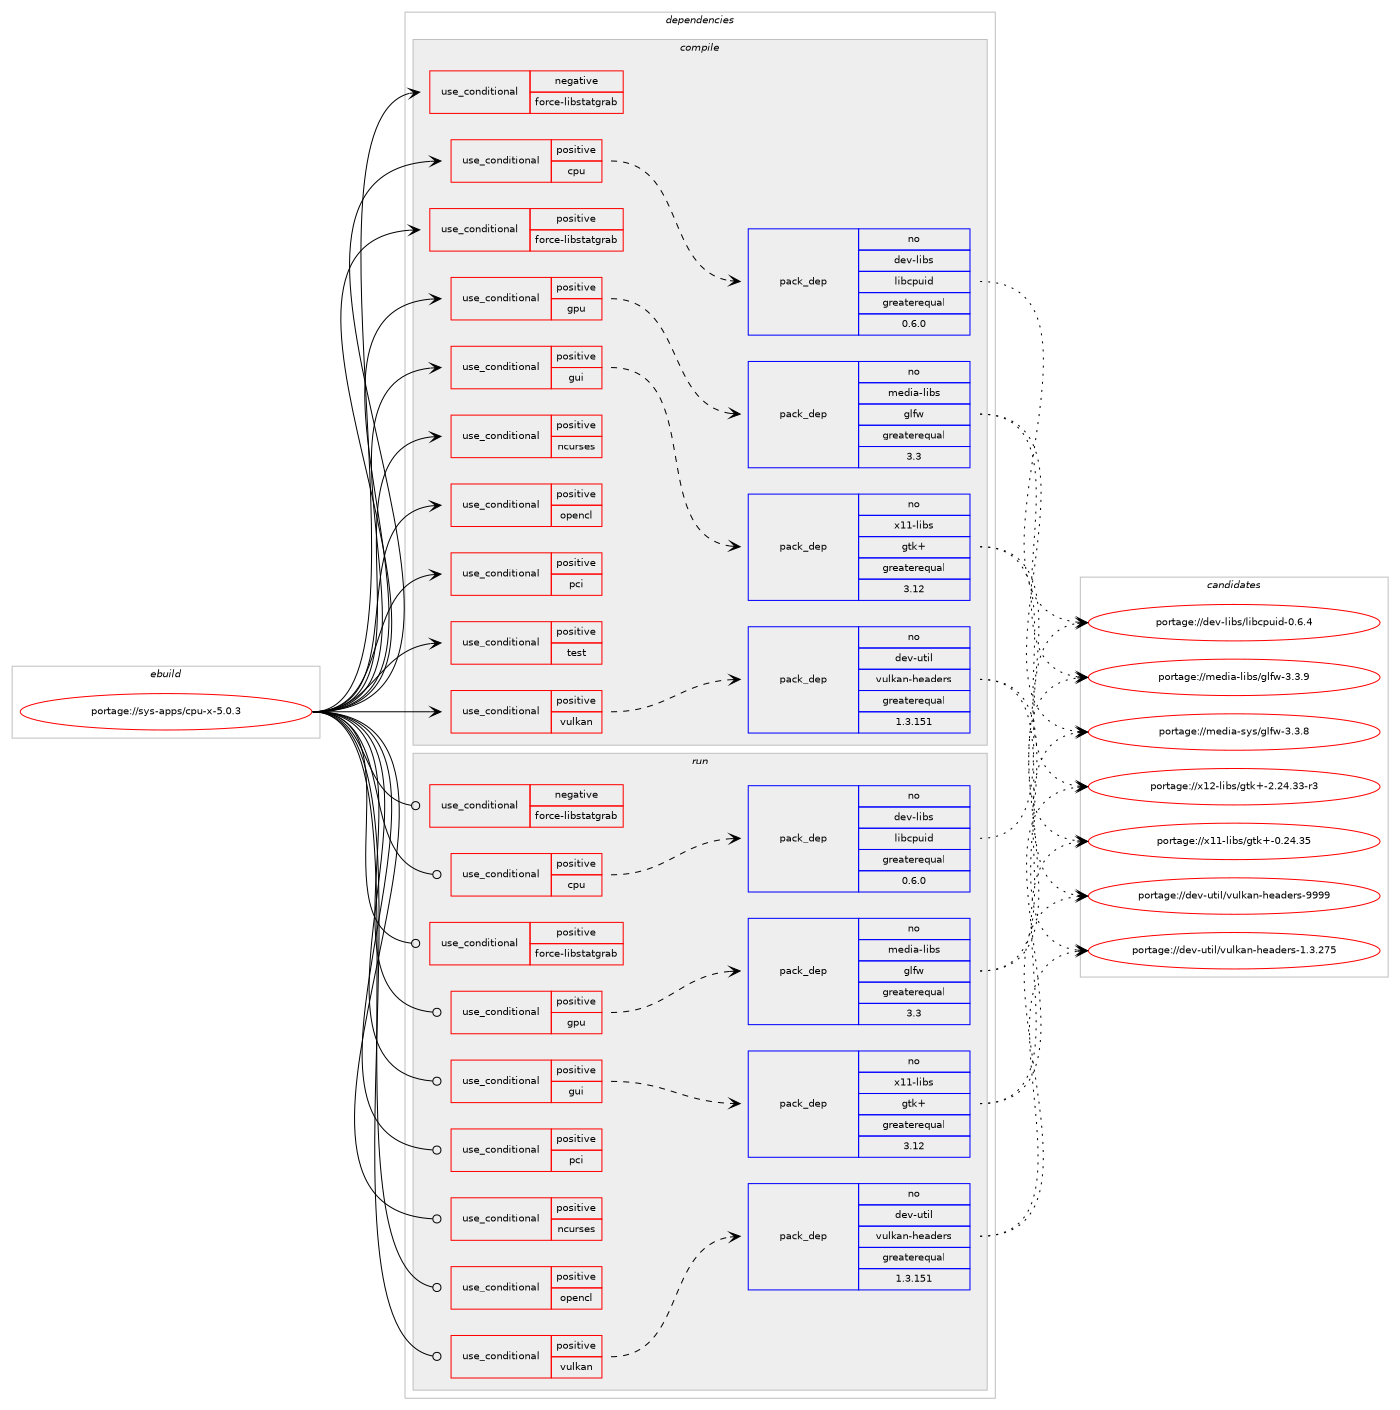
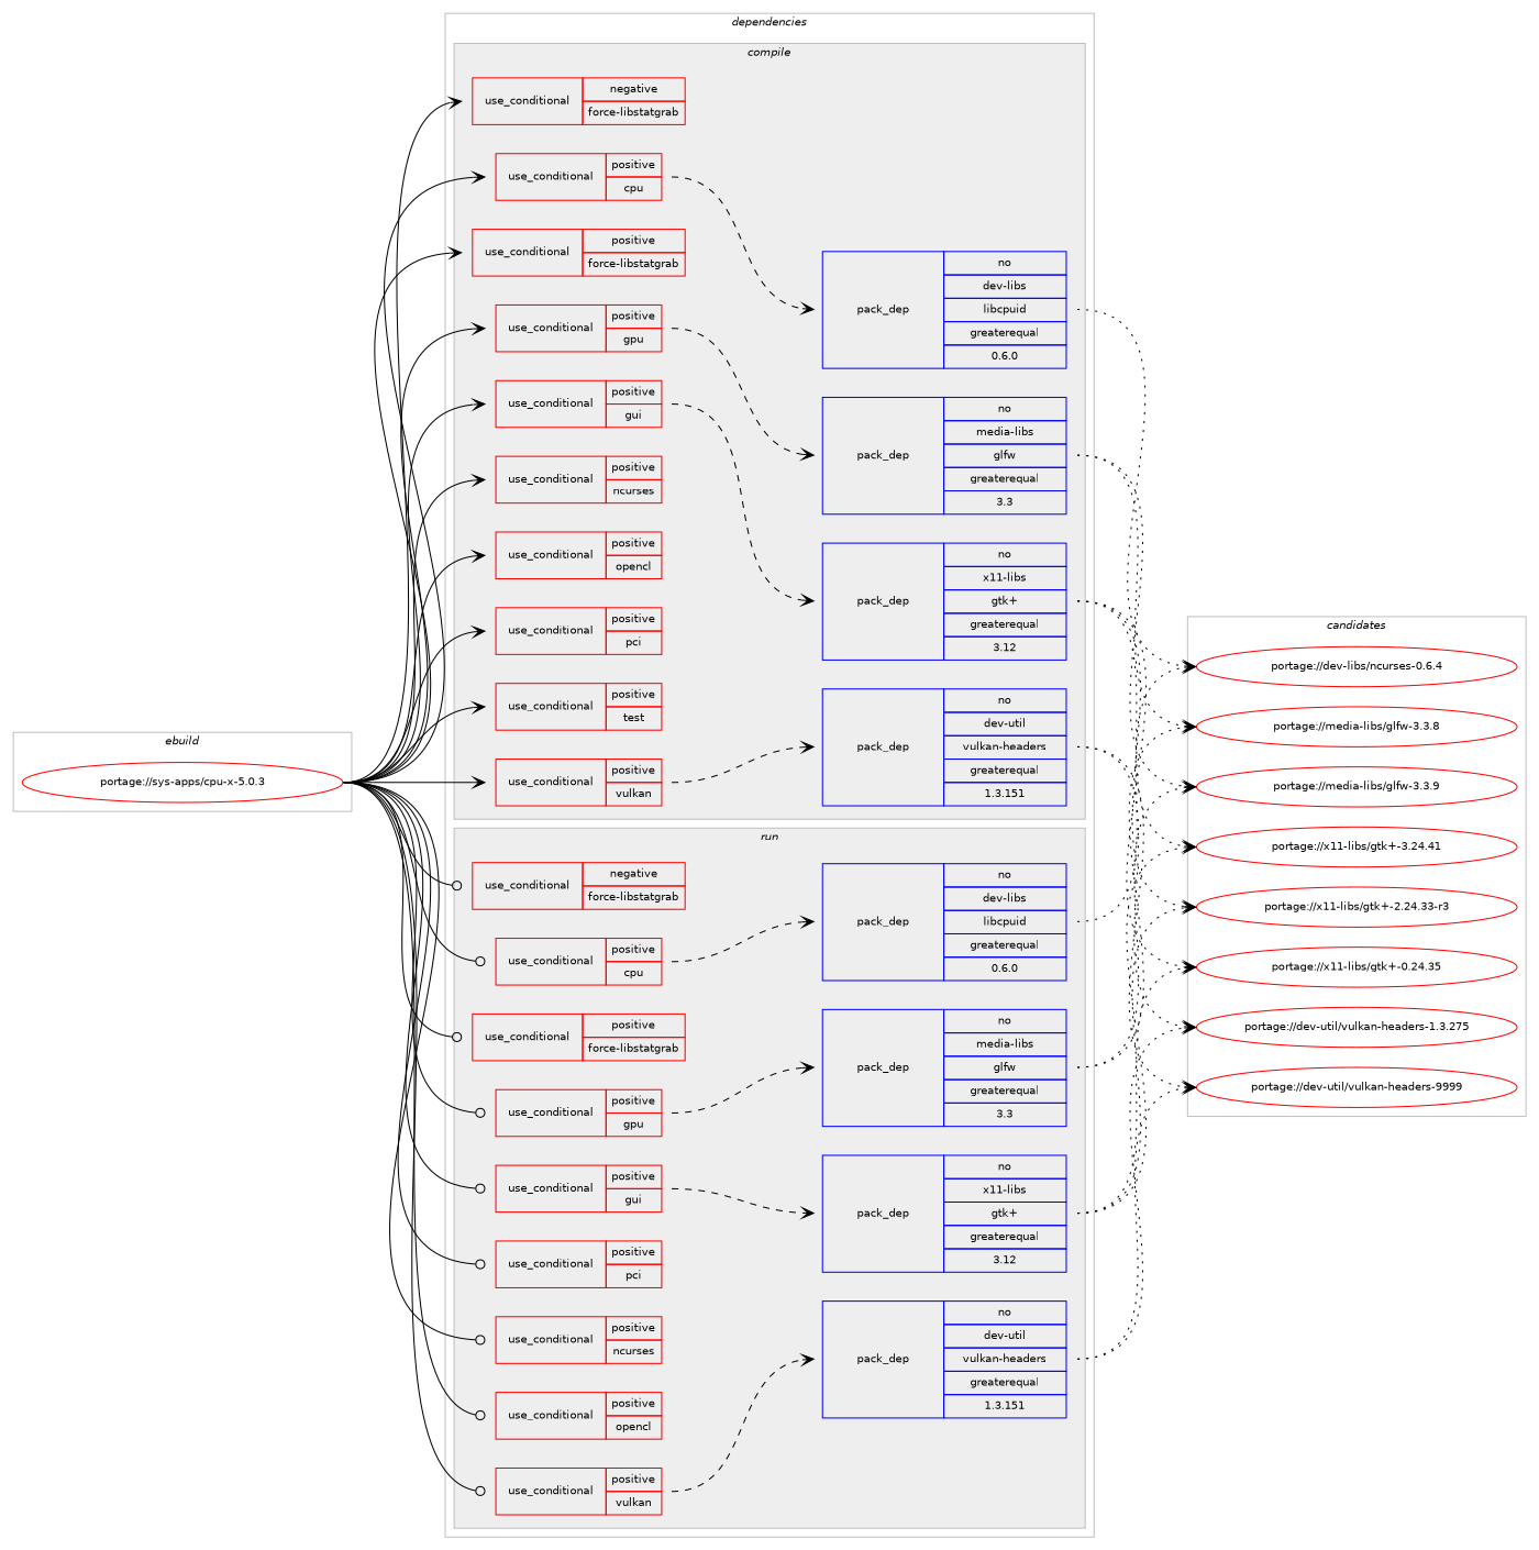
  digraph {
    compound=true
    concentrate=true
    fontname=Helvetica
    fontsize=10
    newrank=true
    rankdir=LR
    ranksep=1.5
    node [color=red fontname=Helvetica fontsize=10 shape=none]
    edge [arrowhead=vee headport=w style=solid tailport=e weight=20]
    n1 [label="portage://sys-apps/cpu-x-5.0.3" width=4 shape=""]
    n2 [label=<<TABLE BORDER="0" CELLBORDER="1" CELLSPACING="0" CELLPADDING="4"><TR><TD ROWSPAN="3" CELLPADDING="10">use_conditional</TD></TR><TR><TD>negative</TD></TR><TR><TD>force-libstatgrab</TD></TR></TABLE>>]
    n3 [color=blue label=<<TABLE BORDER="0" CELLBORDER="1" CELLSPACING="0" CELLPADDING="4" WIDTH="220"><TR><TD ROWSPAN="6" CELLPADDING="30">pack_dep</TD></TR><TR><TD WIDTH="110">no</TD></TR><TR><TD>dev-libs</TD></TR><TR><TD>libcpuid</TD></TR><TR><TD>greaterequal</TD></TR><TR><TD>0.6.0</TD></TR></TABLE>>]
    n4 [label=<<TABLE BORDER="0" CELLBORDER="1" CELLSPACING="0" CELLPADDING="4"><TR><TD ROWSPAN="3" CELLPADDING="10">use_conditional</TD></TR><TR><TD>positive</TD></TR><TR><TD>cpu</TD></TR></TABLE>>]
    n5 [label=<<TABLE BORDER="0" CELLBORDER="1" CELLSPACING="0" CELLPADDING="4"><TR><TD ROWSPAN="3" CELLPADDING="10">use_conditional</TD></TR><TR><TD>positive</TD></TR><TR><TD>force-libstatgrab</TD></TR></TABLE>>]
    n6 [color=blue label=<<TABLE BORDER="0" CELLBORDER="1" CELLSPACING="0" CELLPADDING="4" WIDTH="220"><TR><TD ROWSPAN="6" CELLPADDING="30">pack_dep</TD></TR><TR><TD WIDTH="110">no</TD></TR><TR><TD>media-libs</TD></TR><TR><TD>glfw</TD></TR><TR><TD>greaterequal</TD></TR><TR><TD>3.3</TD></TR></TABLE>>]
    n7 [label=<<TABLE BORDER="0" CELLBORDER="1" CELLSPACING="0" CELLPADDING="4"><TR><TD ROWSPAN="3" CELLPADDING="10">use_conditional</TD></TR><TR><TD>positive</TD></TR><TR><TD>gpu</TD></TR></TABLE>>]
    n8 [color=blue label=<<TABLE BORDER="0" CELLBORDER="1" CELLSPACING="0" CELLPADDING="4" WIDTH="220"><TR><TD ROWSPAN="6" CELLPADDING="30">pack_dep</TD></TR><TR><TD WIDTH="110">no</TD></TR><TR><TD>x11-libs</TD></TR><TR><TD>gtk+</TD></TR><TR><TD>greaterequal</TD></TR><TR><TD>3.12</TD></TR></TABLE>>]
    n9 [label=<<TABLE BORDER="0" CELLBORDER="1" CELLSPACING="0" CELLPADDING="4"><TR><TD ROWSPAN="3" CELLPADDING="10">use_conditional</TD></TR><TR><TD>positive</TD></TR><TR><TD>gui</TD></TR></TABLE>>]
    n10 [label=<<TABLE BORDER="0" CELLBORDER="1" CELLSPACING="0" CELLPADDING="4"><TR><TD ROWSPAN="3" CELLPADDING="10">use_conditional</TD></TR><TR><TD>positive</TD></TR><TR><TD>ncurses</TD></TR></TABLE>>]
    n11 [label=<<TABLE BORDER="0" CELLBORDER="1" CELLSPACING="0" CELLPADDING="4"><TR><TD ROWSPAN="3" CELLPADDING="10">use_conditional</TD></TR><TR><TD>positive</TD></TR><TR><TD>opencl</TD></TR></TABLE>>]
    n12 [label=<<TABLE BORDER="0" CELLBORDER="1" CELLSPACING="0" CELLPADDING="4"><TR><TD ROWSPAN="3" CELLPADDING="10">use_conditional</TD></TR><TR><TD>positive</TD></TR><TR><TD>pci</TD></TR></TABLE>>]
    n13 [label=<<TABLE BORDER="0" CELLBORDER="1" CELLSPACING="0" CELLPADDING="4"><TR><TD ROWSPAN="3" CELLPADDING="10">use_conditional</TD></TR><TR><TD>positive</TD></TR><TR><TD>test</TD></TR></TABLE>>]
    n14 [color=blue label=<<TABLE BORDER="0" CELLBORDER="1" CELLSPACING="0" CELLPADDING="4" WIDTH="220"><TR><TD ROWSPAN="6" CELLPADDING="30">pack_dep</TD></TR><TR><TD WIDTH="110">no</TD></TR><TR><TD>dev-util</TD></TR><TR><TD>vulkan-headers</TD></TR><TR><TD>greaterequal</TD></TR><TR><TD>1.3.151</TD></TR></TABLE>>]
    n15 [label=<<TABLE BORDER="0" CELLBORDER="1" CELLSPACING="0" CELLPADDING="4"><TR><TD ROWSPAN="3" CELLPADDING="10">use_conditional</TD></TR><TR><TD>positive</TD></TR><TR><TD>vulkan</TD></TR></TABLE>>]
    n16 [label=<<TABLE BORDER="0" CELLBORDER="1" CELLSPACING="0" CELLPADDING="4"><TR><TD ROWSPAN="3" CELLPADDING="10">use_conditional</TD></TR><TR><TD>negative</TD></TR><TR><TD>force-libstatgrab</TD></TR></TABLE>>]
    n17 [color=blue label=<<TABLE BORDER="0" CELLBORDER="1" CELLSPACING="0" CELLPADDING="4" WIDTH="220"><TR><TD ROWSPAN="6" CELLPADDING="30">pack_dep</TD></TR><TR><TD WIDTH="110">no</TD></TR><TR><TD>dev-libs</TD></TR><TR><TD>libcpuid</TD></TR><TR><TD>greaterequal</TD></TR><TR><TD>0.6.0</TD></TR></TABLE>>]
    n18 [label=<<TABLE BORDER="0" CELLBORDER="1" CELLSPACING="0" CELLPADDING="4"><TR><TD ROWSPAN="3" CELLPADDING="10">use_conditional</TD></TR><TR><TD>positive</TD></TR><TR><TD>cpu</TD></TR></TABLE>>]
    n19 [label=<<TABLE BORDER="0" CELLBORDER="1" CELLSPACING="0" CELLPADDING="4"><TR><TD ROWSPAN="3" CELLPADDING="10">use_conditional</TD></TR><TR><TD>positive</TD></TR><TR><TD>force-libstatgrab</TD></TR></TABLE>>]
    n20 [color=blue label=<<TABLE BORDER="0" CELLBORDER="1" CELLSPACING="0" CELLPADDING="4" WIDTH="220"><TR><TD ROWSPAN="6" CELLPADDING="30">pack_dep</TD></TR><TR><TD WIDTH="110">no</TD></TR><TR><TD>media-libs</TD></TR><TR><TD>glfw</TD></TR><TR><TD>greaterequal</TD></TR><TR><TD>3.3</TD></TR></TABLE>>]
    n21 [label=<<TABLE BORDER="0" CELLBORDER="1" CELLSPACING="0" CELLPADDING="4"><TR><TD ROWSPAN="3" CELLPADDING="10">use_conditional</TD></TR><TR><TD>positive</TD></TR><TR><TD>gpu</TD></TR></TABLE>>]
    n22 [color=blue label=<<TABLE BORDER="0" CELLBORDER="1" CELLSPACING="0" CELLPADDING="4" WIDTH="220"><TR><TD ROWSPAN="6" CELLPADDING="30">pack_dep</TD></TR><TR><TD WIDTH="110">no</TD></TR><TR><TD>x11-libs</TD></TR><TR><TD>gtk+</TD></TR><TR><TD>greaterequal</TD></TR><TR><TD>3.12</TD></TR></TABLE>>]
    n23 [label=<<TABLE BORDER="0" CELLBORDER="1" CELLSPACING="0" CELLPADDING="4"><TR><TD ROWSPAN="3" CELLPADDING="10">use_conditional</TD></TR><TR><TD>positive</TD></TR><TR><TD>gui</TD></TR></TABLE>>]
    n24 [label=<<TABLE BORDER="0" CELLBORDER="1" CELLSPACING="0" CELLPADDING="4"><TR><TD ROWSPAN="3" CELLPADDING="10">use_conditional</TD></TR><TR><TD>positive</TD></TR><TR><TD>pci</TD></TR></TABLE>>]
    n25 [label=<<TABLE BORDER="0" CELLBORDER="1" CELLSPACING="0" CELLPADDING="4"><TR><TD ROWSPAN="3" CELLPADDING="10">use_conditional</TD></TR><TR><TD>positive</TD></TR><TR><TD>ncurses</TD></TR></TABLE>>]
    n26 [label=<<TABLE BORDER="0" CELLBORDER="1" CELLSPACING="0" CELLPADDING="4"><TR><TD ROWSPAN="3" CELLPADDING="10">use_conditional</TD></TR><TR><TD>positive</TD></TR><TR><TD>opencl</TD></TR></TABLE>>]
    n27 [color=blue label=<<TABLE BORDER="0" CELLBORDER="1" CELLSPACING="0" CELLPADDING="4" WIDTH="220"><TR><TD ROWSPAN="6" CELLPADDING="30">pack_dep</TD></TR><TR><TD WIDTH="110">no</TD></TR><TR><TD>dev-util</TD></TR><TR><TD>vulkan-headers</TD></TR><TR><TD>greaterequal</TD></TR><TR><TD>1.3.151</TD></TR></TABLE>>]
    n28 [label=<<TABLE BORDER="0" CELLBORDER="1" CELLSPACING="0" CELLPADDING="4"><TR><TD ROWSPAN="3" CELLPADDING="10">use_conditional</TD></TR><TR><TD>positive</TD></TR><TR><TD>vulkan</TD></TR></TABLE>>]
-   n29 [label="portage://x12-libs/gtk+-2.24.33-r3" width=4 shape=""]
+   n29 [label="portage://x11-libs/gtk+-2.24.33-r3" width=4 shape=""]
    n30 [label="portage://x11-libs/gtk+-0.24.35" width=4 shape=""]
-   n32 [label="portage://dev-libs/libcpuid-0.6.4" width=4 shape=""]
-   n33 [label="portage://media-sys/glfw-3.3.8" width=4 shape=""]
+   n31 [label="portage://x11-libs/gtk+-3.24.41" width=4 shape=""]
+   n32 [label="portage://dev-libs/ncurses-0.6.4" width=4 shape=""]
+   n33 [label="portage://media-libs/glfw-3.3.8" width=4 shape=""]
    n34 [label="portage://media-libs/glfw-3.3.9" width=4 shape=""]
    n35 [label="portage://dev-util/vulkan-headers-1.3.275" width=4 shape=""]
    n36 [label="portage://dev-util/vulkan-headers-9999" width=4 shape=""]
    subgraph cluster_1 {
      color=gray
      label=<<i>ebuild</i>>
      rank=same
      n1
    }
    subgraph cluster_2 {
      color=gray
      label=<<i>dependencies</i>>
      subgraph cluster_3 {
        color=gray
        fillcolor="#eeeeee"
        label=<<i>compile</i>>
        style=filled
        subgraph sub_4 {
          color=gray
          fillcolor="#eeeeee"
          label=<<i>compile</i>>
          style=filled
          n2
        }
        subgraph sub_5 {
          color=gray
          fillcolor="#eeeeee"
          label=<<i>compile</i>>
          style=filled
          n4
          subgraph sub_6 {
            color=gray
            fillcolor="#eeeeee"
            label=<<i>compile</i>>
            style=filled
            n3
          }
        }
        subgraph sub_7 {
          color=gray
          fillcolor="#eeeeee"
          label=<<i>compile</i>>
          style=filled
          n5
        }
        subgraph sub_8 {
          color=gray
          fillcolor="#eeeeee"
          label=<<i>compile</i>>
          style=filled
          n7
          subgraph sub_9 {
            color=gray
            fillcolor="#eeeeee"
            label=<<i>compile</i>>
            style=filled
            n6
          }
        }
        subgraph sub_10 {
          color=gray
          fillcolor="#eeeeee"
          label=<<i>compile</i>>
          style=filled
          n9
          subgraph sub_11 {
            color=gray
            fillcolor="#eeeeee"
            label=<<i>compile</i>>
            style=filled
            n8
          }
        }
        subgraph sub_12 {
          color=gray
          fillcolor="#eeeeee"
          label=<<i>compile</i>>
          style=filled
          n10
        }
        subgraph sub_13 {
          color=gray
          fillcolor="#eeeeee"
          label=<<i>compile</i>>
          style=filled
          n11
        }
        subgraph sub_14 {
          color=gray
          fillcolor="#eeeeee"
          label=<<i>compile</i>>
          style=filled
          n12
        }
        subgraph sub_15 {
          color=gray
          fillcolor="#eeeeee"
          label=<<i>compile</i>>
          style=filled
          n13
        }
        subgraph sub_16 {
          color=gray
          fillcolor="#eeeeee"
          label=<<i>compile</i>>
          style=filled
          n15
          subgraph sub_17 {
            color=gray
            fillcolor="#eeeeee"
            label=<<i>compile</i>>
            style=filled
            n14
          }
        }
      }
      subgraph cluster_18 {
        color=gray
        fillcolor="#eeeeee"
        label=<<i>compile and run</i>>
        style=filled
      }
      subgraph cluster_19 {
        color=gray
        fillcolor="#eeeeee"
        label=<<i>run</i>>
        style=filled
        subgraph sub_20 {
          color=gray
          fillcolor="#eeeeee"
          label=<<i>run</i>>
          style=filled
          n16
        }
        subgraph sub_21 {
          color=gray
          fillcolor="#eeeeee"
          label=<<i>run</i>>
          style=filled
          n18
          subgraph sub_22 {
            color=gray
            fillcolor="#eeeeee"
            label=<<i>run</i>>
            style=filled
            n17
          }
        }
        subgraph sub_23 {
          color=gray
          fillcolor="#eeeeee"
          label=<<i>run</i>>
          style=filled
          n19
        }
        subgraph sub_24 {
          color=gray
          fillcolor="#eeeeee"
          label=<<i>run</i>>
          style=filled
          n21
          subgraph sub_25 {
            color=gray
            fillcolor="#eeeeee"
            label=<<i>run</i>>
            style=filled
            n20
          }
        }
        subgraph sub_26 {
          color=gray
          fillcolor="#eeeeee"
          label=<<i>run</i>>
          style=filled
          n23
          subgraph sub_27 {
            color=gray
            fillcolor="#eeeeee"
            label=<<i>run</i>>
            style=filled
            n22
          }
        }
        subgraph sub_28 {
          color=gray
          fillcolor="#eeeeee"
          label=<<i>run</i>>
          style=filled
          n24
        }
        subgraph sub_29 {
          color=gray
          fillcolor="#eeeeee"
          label=<<i>run</i>>
          style=filled
          n25
        }
        subgraph sub_30 {
          color=gray
          fillcolor="#eeeeee"
          label=<<i>run</i>>
          style=filled
          n26
        }
        subgraph sub_31 {
          color=gray
          fillcolor="#eeeeee"
          label=<<i>run</i>>
          style=filled
          n28
          subgraph sub_32 {
            color=gray
            fillcolor="#eeeeee"
            label=<<i>run</i>>
            style=filled
            n27
          }
        }
      }
    }
    subgraph cluster_33 {
      color=gray
      label=<<i>candidates</i>>
      rank=same
      subgraph sub_34 {
        color=black
        label=<<i>candidates</i>>
        nodesep=1
        rank=same
        n29
        n30
+       n31
      }
      subgraph sub_35 {
        color=black
        label=<<i>candidates</i>>
        nodesep=1
        rank=same
        n32
      }
      subgraph sub_36 {
        color=black
        label=<<i>candidates</i>>
        nodesep=1
        rank=same
        n33
        n34
      }
      subgraph sub_37 {
        color=black
        label=<<i>candidates</i>>
        nodesep=1
        rank=same
        n35
        n36
      }
      subgraph sub_38 {
        color=black
        label=<<i>candidates</i>>
        nodesep=1
        rank=same
        n32
      }
      subgraph sub_39 {
        color=black
        label=<<i>candidates</i>>
        nodesep=1
        rank=same
        n33
        n34
      }
      subgraph sub_40 {
        color=black
        label=<<i>candidates</i>>
        nodesep=1
        rank=same
        n29
        n30
+       n31
      }
      subgraph sub_41 {
        color=black
        label=<<i>candidates</i>>
        nodesep=1
        rank=same
        n35
        n36
      }
    }
    n1 -> n2
    n1 -> n4
    n1 -> n5
    n1 -> n7
    n1 -> n9
    n1 -> n10
    n1 -> n11
    n1 -> n12
    n1 -> n13
    n1 -> n15
    n1 -> n16 [arrowhead=odot]
    n1 -> n18 [arrowhead=odot]
    n1 -> n19 [arrowhead=odot]
    n1 -> n21 [arrowhead=odot]
    n1 -> n23 [arrowhead=odot]
    n1 -> n24 [arrowhead=odot]
    n1 -> n25 [arrowhead=odot]
    n1 -> n26 [arrowhead=odot]
    n1 -> n28 [arrowhead=odot]
    n3 -> n32 [style=dotted weight=100]
    n4 -> n3 [style=dashed]
    n6 -> n33 [style=dotted weight=100]
    n6 -> n34 [style=dotted weight=100]
    n7 -> n6 [style=dashed]
    n8 -> n29 [style=dotted weight=100]
    n8 -> n30 [style=dotted weight=100]
+   n8 -> n31 [style=dotted weight=100]
    n9 -> n8 [style=dashed]
    n14 -> n35 [style=dotted weight=100]
    n14 -> n36 [style=dotted weight=100]
    n15 -> n14 [style=dashed]
    n17 -> n32 [style=dotted weight=100]
    n18 -> n17 [style=dashed]
    n20 -> n33 [style=dotted weight=100]
    n20 -> n34 [style=dotted weight=100]
    n21 -> n20 [style=dashed]
    n22 -> n29 [style=dotted weight=100]
    n22 -> n30 [style=dotted weight=100]
+   n22 -> n31 [style=dotted weight=100]
    n23 -> n22 [style=dashed]
    n27 -> n35 [style=dotted weight=100]
    n27 -> n36 [style=dotted weight=100]
    n28 -> n27 [style=dashed]
  }
